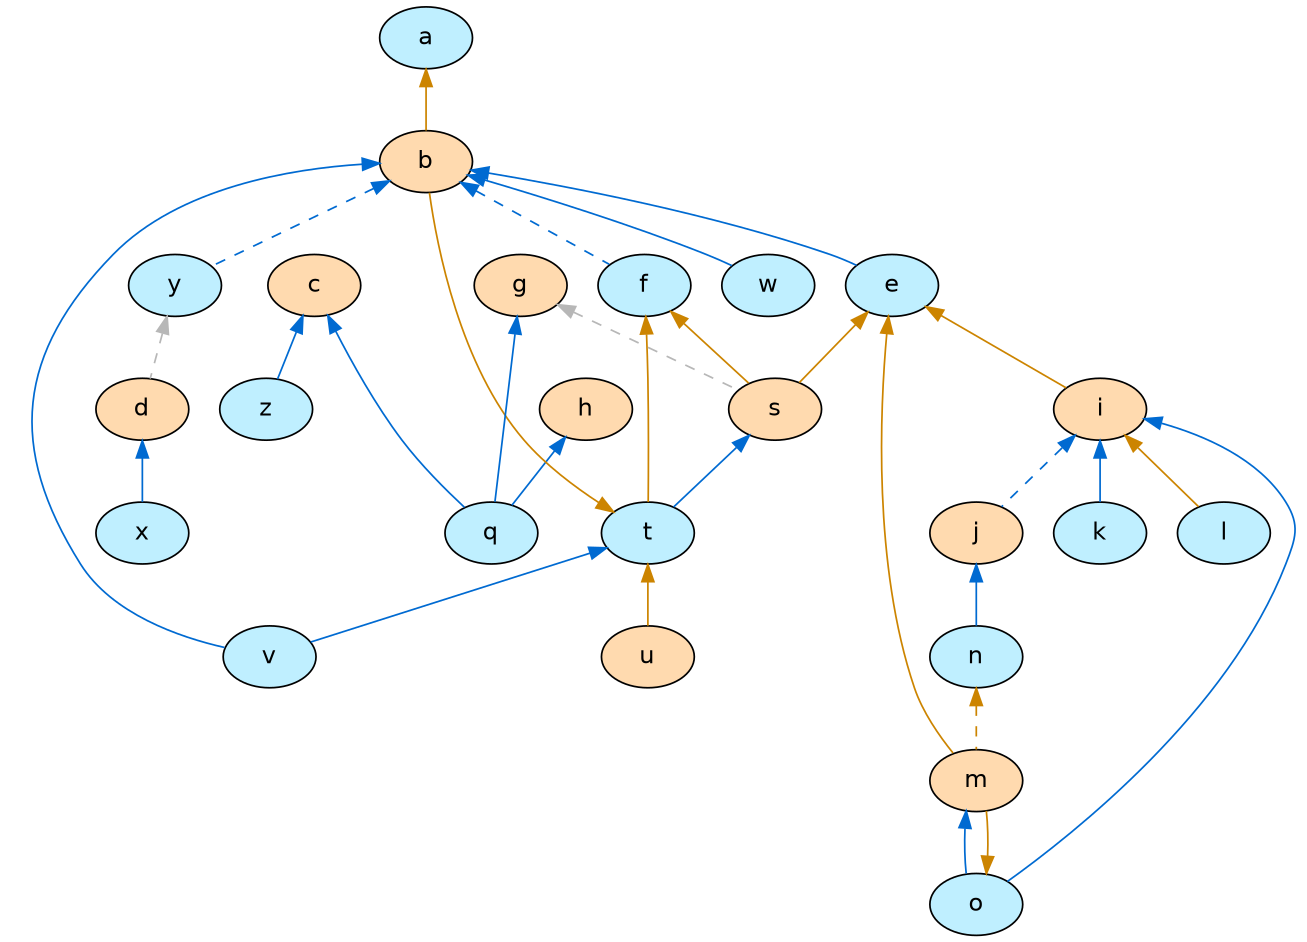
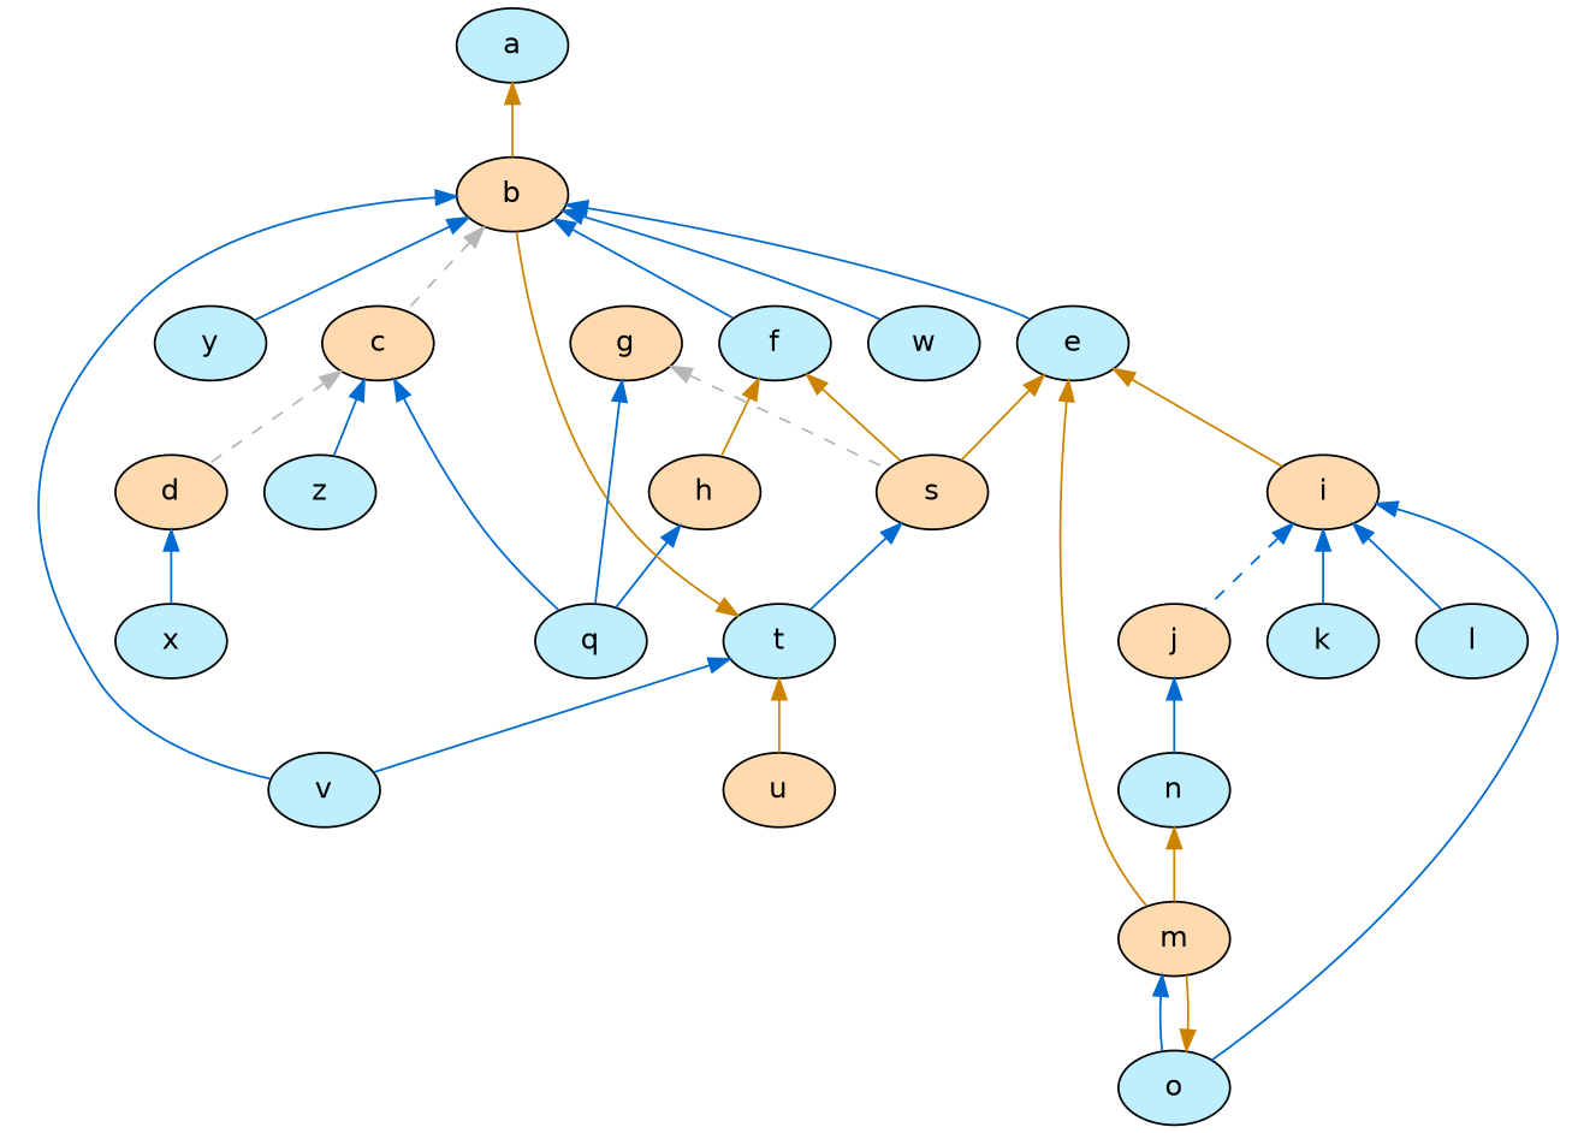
  digraph {
    node [fillcolor="#bfefff" fontcolor="#000000" fontname=Helvetica fontsize=14 shape=oval style=filled]
    edge [color="#006ad1" dir=back style=solid]
    b [fillcolor="#ffdaaf"]
    c [fillcolor="#ffdaaf"]
    e
    f
    v
    w
    y
    d [fillcolor="#ffdaaf"]
    q
    z
    s [fillcolor="#ffdaaf"]
    i [fillcolor="#ffdaaf"]
    m [fillcolor="#ffdaaf"]
    h [fillcolor="#ffdaaf"]
    x
    t
    g [fillcolor="#ffdaaf"]
    u [fillcolor="#ffdaaf"]
    j [fillcolor="#ffdaaf"]
    k
    l
    o
    n
    a
+   b -> c [color="#b7b7b7" style=dashed]
    b -> e
-   b -> f [style=dashed]
+   b -> f
    b -> v
    b -> w
-   b -> y [style=dashed]
-   y -> d [color="#b7b7b7" style=dashed]
+   b -> y
+   c -> d [color="#b7b7b7" style=dashed]
    c -> q
    c -> z
    e -> s [color="#cc8400"]
    e -> i [color="#cc8400"]
    e -> m [color="#cc8400"]
    f -> s [color="#cc8400"]
-   f -> t [color="#cc8400"]
+   f -> h [color="#cc8400"]
    d -> x
    s -> t
    i -> j [style=dashed]
    i -> k
-   i -> l [color="#cc8400"]
+   i -> l
    i -> o
    m -> o
    h -> q
    t -> b [color="#cc8400"]
    t -> v
    t -> u [color="#cc8400"]
    g -> q
    g -> s [color="#b7b7b7" style=dashed]
    j -> n
    o -> m [color="#cc8400"]
-   n -> m [color="#cc8400" style=dashed]
+   n -> m [color="#cc8400"]
    a -> b [color="#cc8400"]
  }
